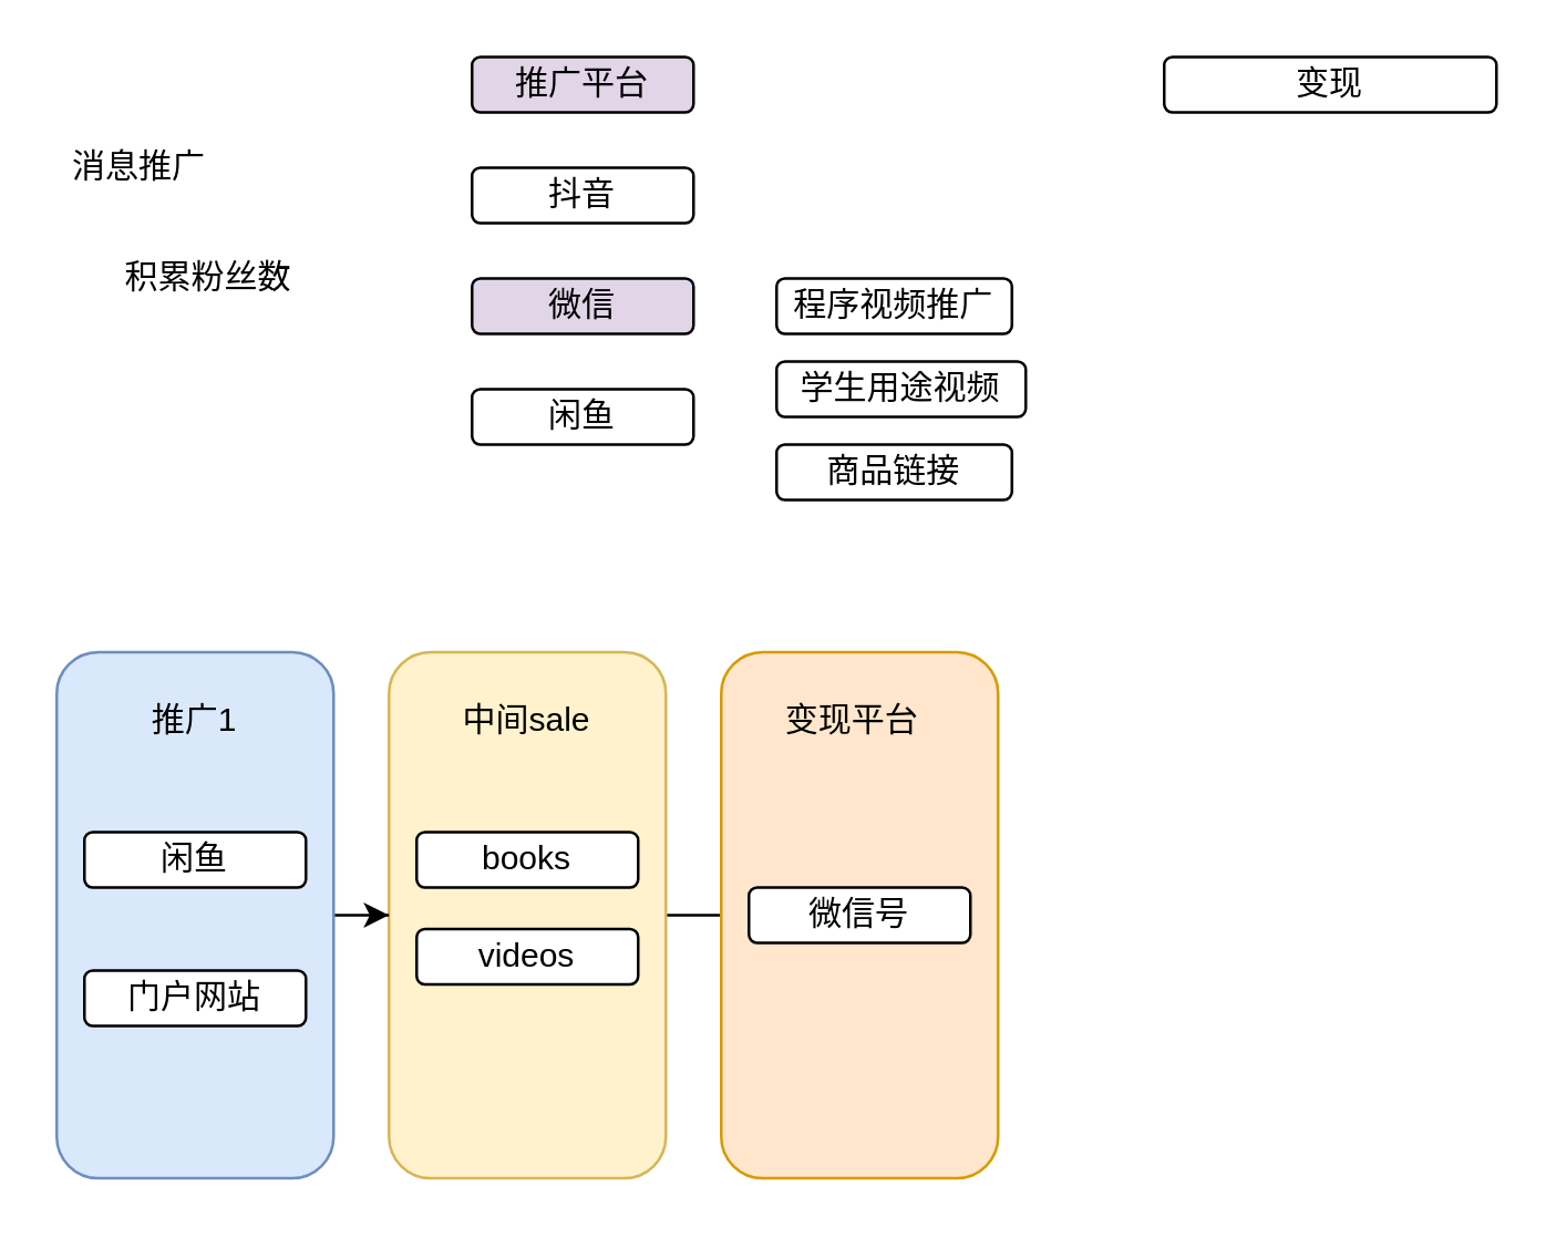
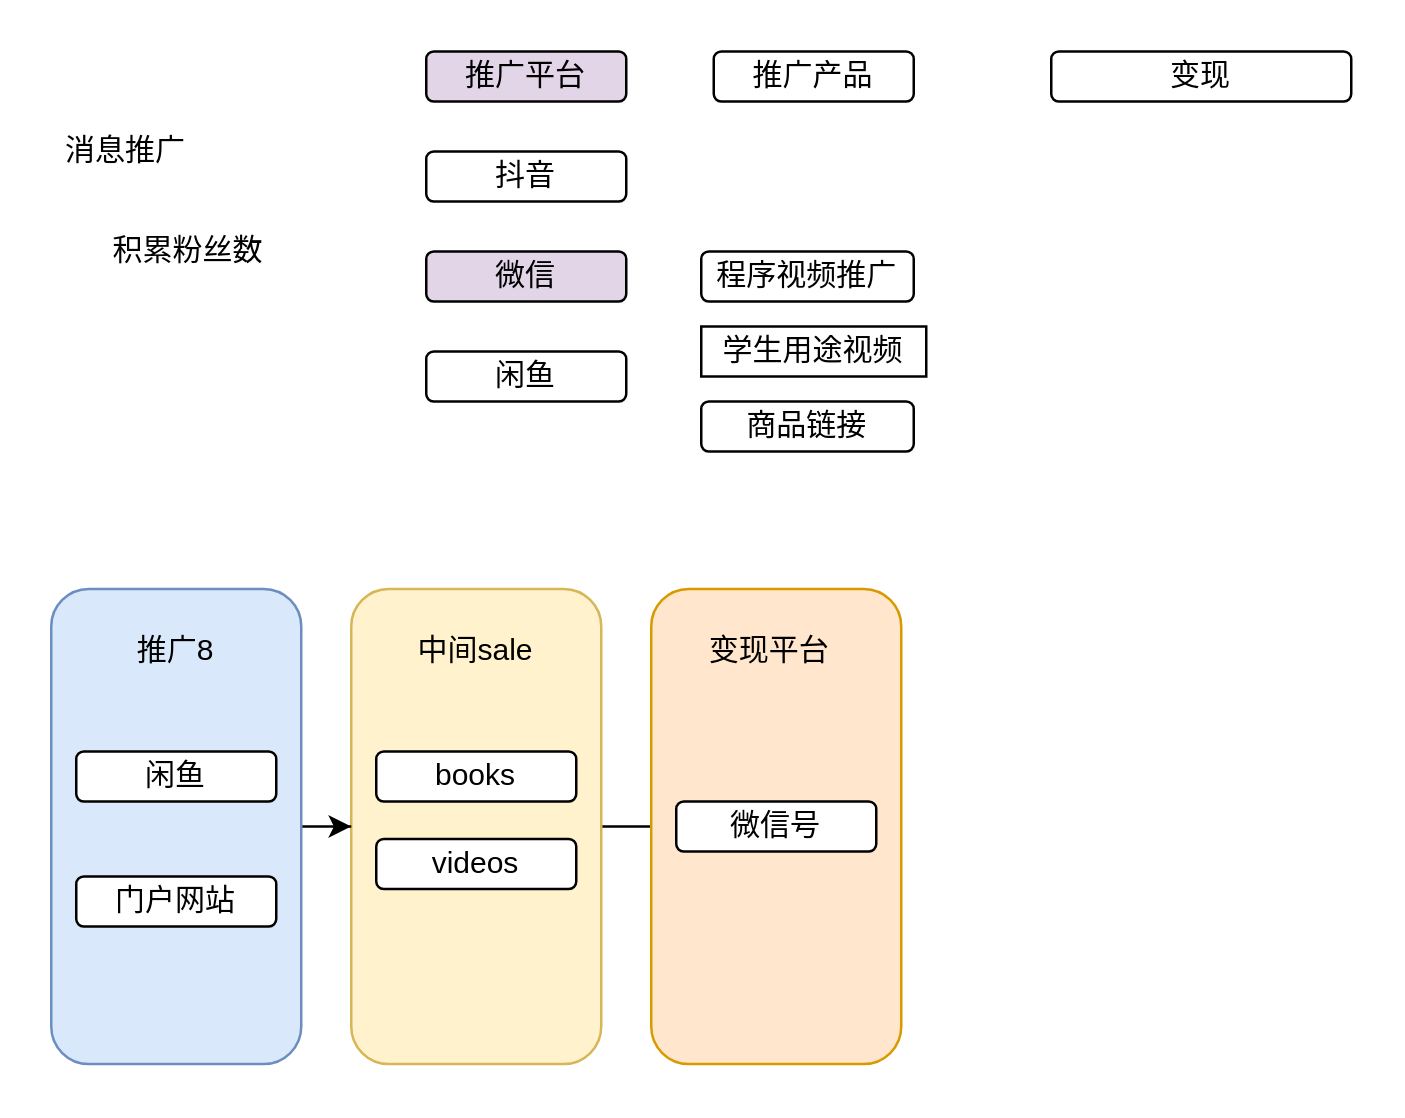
  <mxCell id="0" />
  <mxCell id="1" parent="0" />
  <mxCell id="2" value="" style="edgeStyle=orthogonalEdgeStyle;rounded=0;orthogonalLoop=1;jettySize=auto;html=1;" edge="1" parent="1" source="3" target="21"><mxGeometry relative="1" as="geometry" /></mxCell>
  <mxCell id="3" value="" style="rounded=1;whiteSpace=wrap;html=1;fillColor=#fff2cc;strokeColor=#d6b656;" vertex="1" parent="1"><mxGeometry x="140" y="235" width="100" height="190" as="geometry" /></mxCell>
  <mxCell id="4" value="" style="edgeStyle=orthogonalEdgeStyle;rounded=0;orthogonalLoop=1;jettySize=auto;html=1;" edge="1" parent="1" source="5" target="3"><mxGeometry relative="1" as="geometry" /></mxCell>
  <mxCell id="5" value="" style="rounded=1;whiteSpace=wrap;html=1;fillColor=#dae8fc;strokeColor=#6c8ebf;" vertex="1" parent="1"><mxGeometry x="20" y="235" width="100" height="190" as="geometry" /></mxCell>
  <mxCell id="6" value="消息推广" style="text;html=1;strokeColor=none;fillColor=none;align=center;verticalAlign=middle;whiteSpace=wrap;rounded=0;" vertex="1" parent="1"><mxGeometry x="20" y="50" width="60" height="20" as="geometry" /></mxCell>
  <mxCell id="7" value="积累粉丝数" style="text;html=1;strokeColor=none;fillColor=none;align=center;verticalAlign=middle;whiteSpace=wrap;rounded=0;" vertex="1" parent="1"><mxGeometry x="40" y="90" width="70" height="20" as="geometry" /></mxCell>
  <mxCell id="8" value="推广平台" style="rounded=1;whiteSpace=wrap;html=1;fillColor=#e1d5e7;" vertex="1" parent="1"><mxGeometry x="170" y="20" width="80" height="20" as="geometry" /></mxCell>
  <mxCell id="9" value="抖音" style="rounded=1;whiteSpace=wrap;html=1;" vertex="1" parent="1"><mxGeometry x="170" y="60" width="80" height="20" as="geometry" /></mxCell>
  <mxCell id="10" value="微信" style="rounded=1;whiteSpace=wrap;html=1;fillColor=#e1d5e7;" vertex="1" parent="1"><mxGeometry x="170" y="100" width="80" height="20" as="geometry" /></mxCell>
+ <mxCell id="11" value="推广产品" style="rounded=1;whiteSpace=wrap;html=1;" vertex="1" parent="1"><mxGeometry x="285" y="20" width="80" height="20" as="geometry" /></mxCell>
  <mxCell id="12" value="程序视频推广" style="rounded=1;whiteSpace=wrap;html=1;" vertex="1" parent="1"><mxGeometry x="280" y="100" width="85" height="20" as="geometry" /></mxCell>
- <mxCell id="13" value="学生用途视频" style="rounded=1;whiteSpace=wrap;html=1;" vertex="1" parent="1"><mxGeometry x="280" y="130" width="90" height="20" as="geometry" /></mxCell>
+ <mxCell id="13" value="学生用途视频" style="whiteSpace=wrap;html=1;rounded=0;" vertex="1" parent="1"><mxGeometry x="280" y="130" width="90" height="20" as="geometry" /></mxCell>
  <mxCell id="14" value="变现" style="rounded=1;whiteSpace=wrap;html=1;" vertex="1" parent="1"><mxGeometry x="420" y="20" width="120" height="20" as="geometry" /></mxCell>
  <mxCell id="15" value="商品链接" style="rounded=1;whiteSpace=wrap;html=1;" vertex="1" parent="1"><mxGeometry x="280" y="160" width="85" height="20" as="geometry" /></mxCell>
  <mxCell id="16" value="闲鱼&lt;br&gt;" style="rounded=1;whiteSpace=wrap;html=1;" vertex="1" parent="1"><mxGeometry x="170" y="140" width="80" height="20" as="geometry" /></mxCell>
  <mxCell id="17" value="闲鱼&lt;br&gt;" style="rounded=1;whiteSpace=wrap;html=1;" vertex="1" parent="1"><mxGeometry x="30" y="300" width="80" height="20" as="geometry" /></mxCell>
  <mxCell id="18" value="videos" style="rounded=1;whiteSpace=wrap;html=1;" vertex="1" parent="1"><mxGeometry x="150" y="335" width="80" height="20" as="geometry" /></mxCell>
  <mxCell id="19" value="books" style="rounded=1;whiteSpace=wrap;html=1;" vertex="1" parent="1"><mxGeometry x="150" y="300" width="80" height="20" as="geometry" /></mxCell>
  <mxCell id="20" value="" style="rounded=1;whiteSpace=wrap;html=1;fillColor=#ffe6cc;strokeColor=#d79b00;" vertex="1" parent="1"><mxGeometry x="260" y="235" width="100" height="190" as="geometry" /></mxCell>
  <mxCell id="21" value="微信号" style="rounded=1;whiteSpace=wrap;html=1;" vertex="1" parent="1"><mxGeometry x="270" y="320" width="80" height="20" as="geometry" /></mxCell>
- <mxCell id="22" value="推广1" style="text;html=1;strokeColor=none;fillColor=none;align=center;verticalAlign=middle;whiteSpace=wrap;rounded=0;" vertex="1" parent="1"><mxGeometry x="50" y="250" width="40" height="20" as="geometry" /></mxCell>
+ <mxCell id="22" value="推广8" style="text;html=1;strokeColor=none;fillColor=none;align=center;verticalAlign=middle;whiteSpace=wrap;rounded=0;" vertex="1" parent="1"><mxGeometry x="50" y="250" width="40" height="20" as="geometry" /></mxCell>
  <mxCell id="23" value="中间sale" style="text;html=1;strokeColor=none;fillColor=none;align=center;verticalAlign=middle;whiteSpace=wrap;rounded=0;" vertex="1" parent="1"><mxGeometry x="165" y="250" width="50" height="20" as="geometry" /></mxCell>
  <mxCell id="24" value="变现平台" style="text;html=1;strokeColor=none;fillColor=none;align=center;verticalAlign=middle;whiteSpace=wrap;rounded=0;" vertex="1" parent="1"><mxGeometry x="280" y="250" width="55" height="20" as="geometry" /></mxCell>
  <mxCell id="25" value="门户网站" style="rounded=1;whiteSpace=wrap;html=1;" vertex="1" parent="1"><mxGeometry x="30" y="350" width="80" height="20" as="geometry" /></mxCell>
